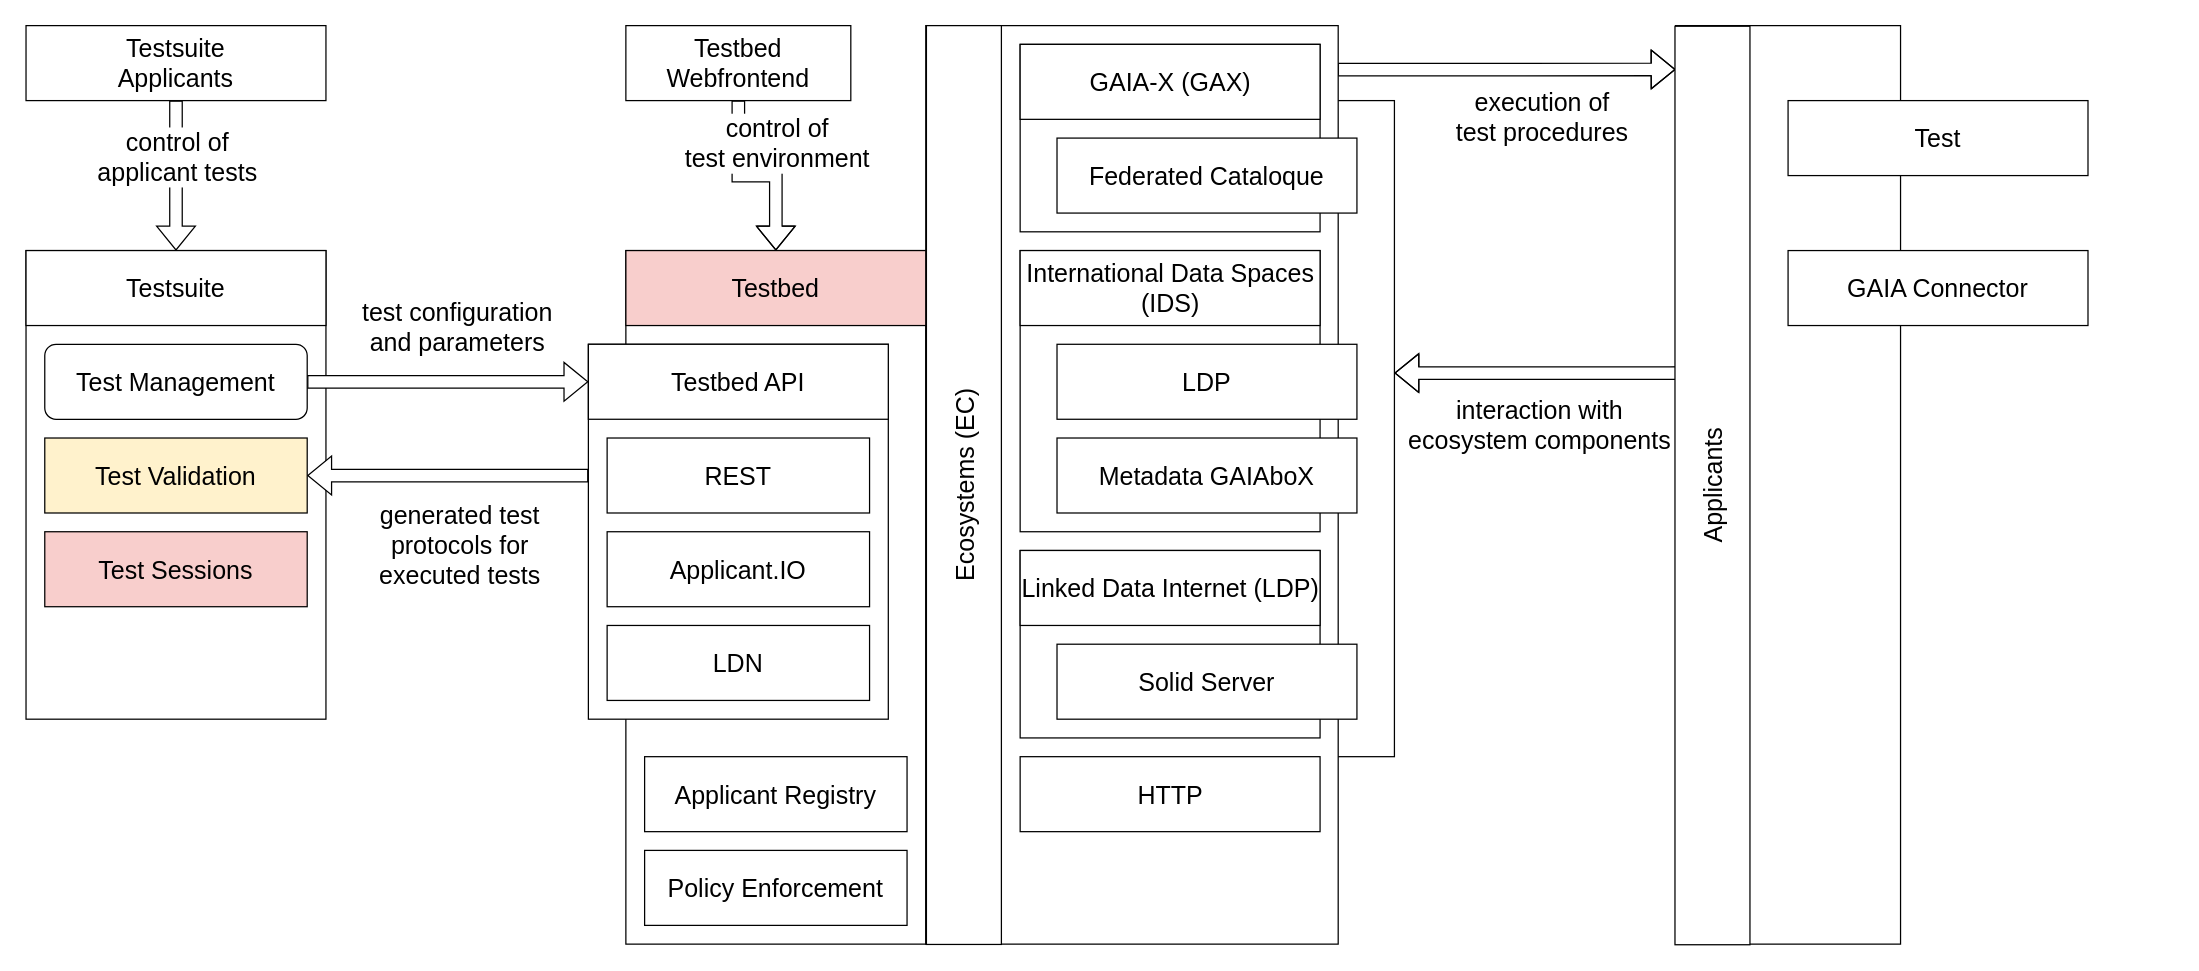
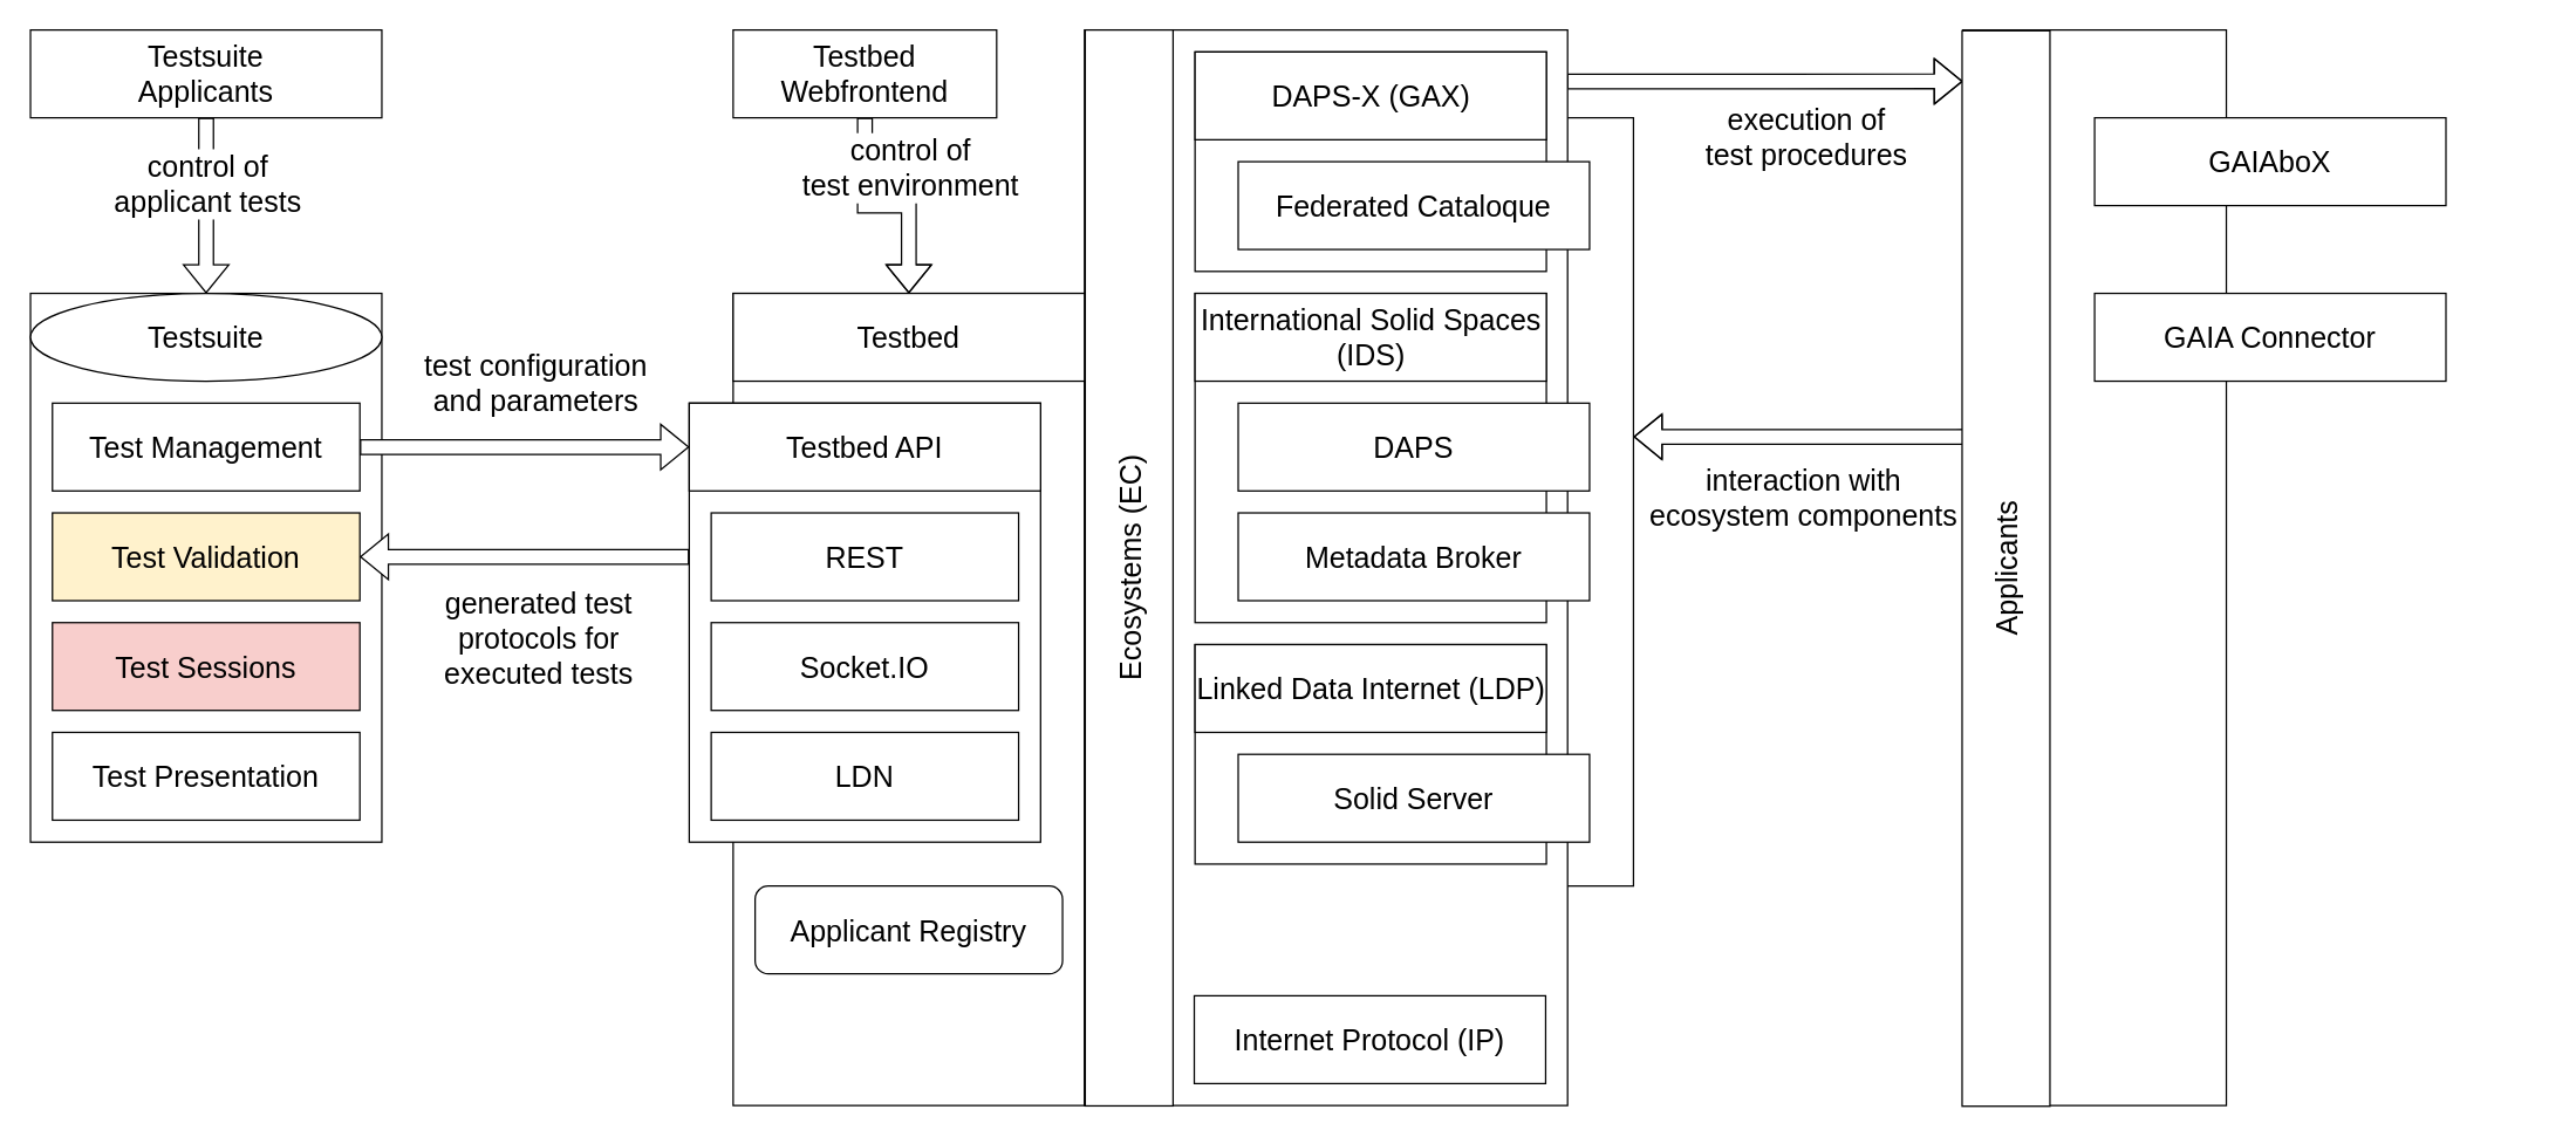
  <mxCell id="0" />
  <mxCell id="1" parent="0" />
  <mxCell id="2" value="" style="rounded=0;whiteSpace=wrap;html=1;fontFamily=Helvetica;fontSize=20;" vertex="1" parent="1"><mxGeometry x="1340" y="20" width="180" height="735" as="geometry" /></mxCell>
  <mxCell id="3" value="" style="rounded=0;whiteSpace=wrap;html=1;" vertex="1" parent="1"><mxGeometry x="830" y="80" width="285" height="525" as="geometry" /></mxCell>
  <mxCell id="4" value="" style="rounded=0;whiteSpace=wrap;html=1;fontFamily=Helvetica;fontSize=20;" parent="1" vertex="1"><mxGeometry x="20" y="200" width="240" height="375" as="geometry" /></mxCell>
  <mxCell id="5" value="" style="rounded=0;whiteSpace=wrap;html=1;fontFamily=Helvetica;fontSize=20;" parent="1" vertex="1"><mxGeometry x="500" y="200" width="240" height="555" as="geometry" /></mxCell>
  <mxCell id="6" style="edgeStyle=orthogonalEdgeStyle;rounded=0;orthogonalLoop=1;jettySize=auto;html=1;shape=flexArrow;fillColor=#ffffff;exitX=0.999;exitY=0.048;exitDx=0;exitDy=0;exitPerimeter=0;entryX=0.953;entryY=0.008;entryDx=0;entryDy=0;entryPerimeter=0;" edge="1" parent="1" source="8" target="26"><mxGeometry relative="1" as="geometry"><mxPoint x="1115" y="60" as="sourcePoint" /><mxPoint x="1325" y="55" as="targetPoint" /></mxGeometry></mxCell>
  <mxCell id="7" value="&lt;span style=&quot;font-size: 20px;&quot;&gt;execution of&lt;/span&gt;&lt;br style=&quot;font-size: 20px;&quot;&gt;&lt;span style=&quot;font-size: 20px;&quot;&gt;test procedures&lt;/span&gt;" style="edgeLabel;html=1;align=center;verticalAlign=middle;resizable=0;points=[];fontSize=20;" vertex="1" connectable="0" parent="6"><mxGeometry x="0.206" y="1" relative="1" as="geometry"><mxPoint y="38" as="offset" /></mxGeometry></mxCell>
  <mxCell id="8" value="" style="rounded=0;whiteSpace=wrap;html=1;fontFamily=Helvetica;fontSize=20;" parent="1" vertex="1"><mxGeometry x="740" y="20" width="330" height="735" as="geometry" /></mxCell>
  <mxCell id="9" value="" style="rounded=0;whiteSpace=wrap;html=1;fontFamily=Helvetica;fontSize=20;" parent="1" vertex="1"><mxGeometry x="815.5" y="440" width="240" height="150" as="geometry" /></mxCell>
  <mxCell id="10" value="" style="rounded=0;whiteSpace=wrap;html=1;fontFamily=Helvetica;fontSize=20;" parent="1" vertex="1"><mxGeometry x="815.5" y="35" width="240" height="150" as="geometry" /></mxCell>
  <mxCell id="11" value="" style="rounded=0;whiteSpace=wrap;html=1;fontFamily=Helvetica;fontSize=20;" parent="1" vertex="1"><mxGeometry x="815.5" y="200" width="240" height="225" as="geometry" /></mxCell>
- <mxCell id="12" value="Testsuite" style="rounded=0;whiteSpace=wrap;html=1;fontSize=20;" parent="1" vertex="1"><mxGeometry x="20" y="200" width="240" height="60" as="geometry" /></mxCell>
- <mxCell id="13" value="Testbed" style="rounded=0;whiteSpace=wrap;html=1;fontSize=20;fontFamily=Helvetica;fillColor=#f8cecc;" parent="1" vertex="1"><mxGeometry x="500" y="200" width="240" height="60" as="geometry" /></mxCell>
+ <mxCell id="12" value="Testsuite" style="ellipse;whiteSpace=wrap;html=1;fontSize=20;" parent="1" vertex="1"><mxGeometry x="20" y="200" width="240" height="60" as="geometry" /></mxCell>
+ <mxCell id="13" value="Testbed" style="rounded=0;whiteSpace=wrap;html=1;fontSize=20;fontFamily=Helvetica;" parent="1" vertex="1"><mxGeometry x="500" y="200" width="240" height="60" as="geometry" /></mxCell>
  <mxCell id="14" value="Ecosystems&amp;nbsp;(EC)" style="rounded=0;whiteSpace=wrap;html=1;fontSize=20;fontFamily=Helvetica;rotation=-90;" parent="1" vertex="1"><mxGeometry x="402.88" y="357.63" width="735.25" height="60" as="geometry" /></mxCell>
- <mxCell id="16" value="HTTP" style="rounded=0;whiteSpace=wrap;html=1;fontSize=20;fontFamily=Helvetica;" parent="1" vertex="1"><mxGeometry x="815.5" y="605" width="240" height="60" as="geometry" /></mxCell>
+ <mxCell id="15" value="Internet Protocol (IP)" style="rounded=0;whiteSpace=wrap;html=1;fontSize=20;fontFamily=Helvetica;" parent="1" vertex="1"><mxGeometry x="815" y="680" width="240" height="60" as="geometry" /></mxCell>
  <mxCell id="17" value="Linked Data Internet (LDP)" style="rounded=0;whiteSpace=wrap;html=1;fontSize=20;fontFamily=Helvetica;" parent="1" vertex="1"><mxGeometry x="815.5" y="440" width="240" height="60" as="geometry" /></mxCell>
- <mxCell id="18" value="International Data Spaces (IDS)" style="rounded=0;whiteSpace=wrap;html=1;fontSize=20;fontFamily=Helvetica;" parent="1" vertex="1"><mxGeometry x="815.5" y="200" width="240" height="60" as="geometry" /></mxCell>
- <mxCell id="19" value="GAIA-X (GAX)" style="rounded=0;whiteSpace=wrap;html=1;fontSize=20;fontFamily=Helvetica;" parent="1" vertex="1"><mxGeometry x="815.5" y="35" width="240" height="60" as="geometry" /></mxCell>
- <mxCell id="20" value="LDP" style="rounded=0;whiteSpace=wrap;html=1;fontSize=20;fontFamily=Helvetica;" parent="1" vertex="1"><mxGeometry x="845" y="275" width="240" height="60" as="geometry" /></mxCell>
- <mxCell id="21" value="Metadata GAIAboX" style="rounded=0;whiteSpace=wrap;html=1;fontSize=20;fontFamily=Helvetica;" parent="1" vertex="1"><mxGeometry x="845" y="350" width="240" height="60" as="geometry" /></mxCell>
+ <mxCell id="18" value="International Solid Spaces (IDS)" style="rounded=0;whiteSpace=wrap;html=1;fontSize=20;fontFamily=Helvetica;" parent="1" vertex="1"><mxGeometry x="815.5" y="200" width="240" height="60" as="geometry" /></mxCell>
+ <mxCell id="19" value="DAPS-X (GAX)" style="rounded=0;whiteSpace=wrap;html=1;fontSize=20;fontFamily=Helvetica;" parent="1" vertex="1"><mxGeometry x="815.5" y="35" width="240" height="60" as="geometry" /></mxCell>
+ <mxCell id="20" value="DAPS" style="rounded=0;whiteSpace=wrap;html=1;fontSize=20;fontFamily=Helvetica;" parent="1" vertex="1"><mxGeometry x="845" y="275" width="240" height="60" as="geometry" /></mxCell>
+ <mxCell id="21" value="Metadata Broker" style="rounded=0;whiteSpace=wrap;html=1;fontSize=20;fontFamily=Helvetica;" parent="1" vertex="1"><mxGeometry x="845" y="350" width="240" height="60" as="geometry" /></mxCell>
  <mxCell id="22" value="Federated Cataloque" style="rounded=0;whiteSpace=wrap;html=1;fontSize=20;fontFamily=Helvetica;" parent="1" vertex="1"><mxGeometry x="845" y="110" width="240" height="60" as="geometry" /></mxCell>
  <mxCell id="23" value="Solid Server" style="rounded=0;whiteSpace=wrap;html=1;fontSize=20;fontFamily=Helvetica;" parent="1" vertex="1"><mxGeometry x="845" y="515" width="240" height="60" as="geometry" /></mxCell>
  <mxCell id="24" style="edgeStyle=orthogonalEdgeStyle;shape=flexArrow;rounded=0;orthogonalLoop=1;jettySize=auto;html=1;fontFamily=Helvetica;fontSize=20;verticalAlign=middle;fillColor=#ffffff;exitX=0.63;exitY=0.011;exitDx=0;exitDy=0;exitPerimeter=0;" parent="1" source="26" edge="1"><mxGeometry relative="1" as="geometry"><mxPoint x="1340" y="388" as="sourcePoint" /><mxPoint x="1115" y="298" as="targetPoint" /><Array as="points"><mxPoint x="1340" y="298" /></Array></mxGeometry></mxCell>
  <mxCell id="25" value="interaction with&lt;br&gt;ecosystem components" style="edgeLabel;html=1;align=center;verticalAlign=middle;resizable=0;points=[];fontSize=20;fontFamily=Helvetica;" parent="24" vertex="1" connectable="0"><mxGeometry x="-0.187" y="4" relative="1" as="geometry"><mxPoint x="-21" y="36" as="offset" /></mxGeometry></mxCell>
  <mxCell id="26" value="Applicants" style="rounded=0;whiteSpace=wrap;html=1;fontSize=20;fontFamily=Helvetica;rotation=-90;" parent="1" vertex="1"><mxGeometry x="1002" y="358" width="735" height="60" as="geometry" /></mxCell>
  <mxCell id="27" style="edgeStyle=orthogonalEdgeStyle;shape=flexArrow;rounded=0;orthogonalLoop=1;jettySize=auto;html=1;fontFamily=Helvetica;fontSize=20;verticalAlign=middle;entryX=1;entryY=0.5;entryDx=0;entryDy=0;fillColor=#ffffff;exitX=0;exitY=0.35;exitDx=0;exitDy=0;exitPerimeter=0;" parent="1" source="41" target="36" edge="1"><mxGeometry relative="1" as="geometry"><mxPoint x="440" y="380" as="sourcePoint" /><mxPoint x="200" y="380" as="targetPoint" /><Array as="points" /></mxGeometry></mxCell>
  <mxCell id="28" value="generated test&lt;br&gt;protocols for&lt;br&gt;executed tests" style="edgeLabel;html=1;align=center;verticalAlign=middle;resizable=0;points=[];fontSize=20;fontFamily=Helvetica;" parent="27" vertex="1" connectable="0"><mxGeometry x="0.328" y="1" relative="1" as="geometry"><mxPoint x="45" y="53" as="offset" /></mxGeometry></mxCell>
  <mxCell id="29" style="edgeStyle=orthogonalEdgeStyle;shape=flexArrow;rounded=0;orthogonalLoop=1;jettySize=auto;html=1;exitX=0.5;exitY=1;exitDx=0;exitDy=0;fontFamily=Helvetica;fontSize=20;verticalAlign=middle;fillColor=#ffffff;" parent="1" source="31" target="13" edge="1"><mxGeometry relative="1" as="geometry"><Array as="points" /></mxGeometry></mxCell>
  <mxCell id="30" value="control of &lt;br&gt;test environment" style="edgeLabel;html=1;align=center;verticalAlign=middle;resizable=0;points=[];fontSize=20;fontFamily=Helvetica;" parent="29" vertex="1" connectable="0"><mxGeometry x="0.219" y="-2" relative="1" as="geometry"><mxPoint x="2" y="-28" as="offset" /></mxGeometry></mxCell>
  <mxCell id="31" value="Testbed&lt;br&gt;Webfrontend" style="rounded=0;whiteSpace=wrap;html=1;fontSize=20;fontFamily=Helvetica;" parent="1" vertex="1"><mxGeometry x="500" y="20" width="180" height="60" as="geometry" /></mxCell>
  <mxCell id="32" style="edgeStyle=orthogonalEdgeStyle;shape=flexArrow;rounded=0;orthogonalLoop=1;jettySize=auto;html=1;exitX=0.5;exitY=1;exitDx=0;exitDy=0;entryX=0.5;entryY=0;entryDx=0;entryDy=0;fontFamily=Helvetica;fontSize=20;verticalAlign=middle;fillColor=#ffffff;" parent="1" source="34" target="12" edge="1"><mxGeometry relative="1" as="geometry"><Array as="points" /></mxGeometry></mxCell>
  <mxCell id="33" value="control of&lt;br&gt;applicant tests" style="edgeLabel;html=1;align=center;verticalAlign=middle;resizable=0;points=[];fontSize=20;fontFamily=Helvetica;" parent="32" vertex="1" connectable="0"><mxGeometry x="-0.143" y="1" relative="1" as="geometry"><mxPoint x="-1" y="-7" as="offset" /></mxGeometry></mxCell>
  <mxCell id="34" value="Testsuite&lt;br&gt;Applicants" style="rounded=0;whiteSpace=wrap;html=1;fontSize=20;fontFamily=Helvetica;" parent="1" vertex="1"><mxGeometry x="20" y="20" width="240" height="60" as="geometry" /></mxCell>
- <mxCell id="35" value="Test Management" style="whiteSpace=wrap;html=1;fontSize=20;rounded=1;" parent="1" vertex="1"><mxGeometry x="35" y="275" width="210" height="60" as="geometry" /></mxCell>
+ <mxCell id="35" value="Test Management" style="rounded=0;whiteSpace=wrap;html=1;fontSize=20;" parent="1" vertex="1"><mxGeometry x="35" y="275" width="210" height="60" as="geometry" /></mxCell>
  <mxCell id="36" value="Test Validation" style="rounded=0;whiteSpace=wrap;html=1;fontSize=20;fillColor=#fff2cc;" parent="1" vertex="1"><mxGeometry x="35" y="350" width="210" height="60" as="geometry" /></mxCell>
  <mxCell id="37" style="edgeStyle=orthogonalEdgeStyle;shape=flexArrow;rounded=0;orthogonalLoop=1;jettySize=auto;html=1;fontFamily=Helvetica;fontSize=20;verticalAlign=middle;exitX=1;exitY=0.5;exitDx=0;exitDy=0;fillColor=#ffffff;entryX=0;entryY=0.5;entryDx=0;entryDy=0;" parent="1" source="35" target="42" edge="1"><mxGeometry relative="1" as="geometry"><mxPoint x="215" y="305" as="sourcePoint" /><mxPoint x="440" y="305" as="targetPoint" /><Array as="points" /></mxGeometry></mxCell>
  <mxCell id="38" value="test configuration&lt;br&gt;and parameters" style="edgeLabel;html=1;align=center;verticalAlign=middle;resizable=0;points=[];fontSize=20;fontFamily=Helvetica;" parent="37" vertex="1" connectable="0"><mxGeometry x="0.283" y="2" relative="1" as="geometry"><mxPoint x="-25" y="-43" as="offset" /></mxGeometry></mxCell>
  <mxCell id="39" value="Test Sessions" style="rounded=0;whiteSpace=wrap;html=1;fontSize=20;fillColor=#f8cecc;" parent="1" vertex="1"><mxGeometry x="35" y="425" width="210" height="60" as="geometry" /></mxCell>
+ <mxCell id="40" value="Test Presentation" style="rounded=0;whiteSpace=wrap;html=1;fontSize=20;" parent="1" vertex="1"><mxGeometry x="35" y="500" width="210" height="60" as="geometry" /></mxCell>
  <mxCell id="41" value="" style="rounded=0;whiteSpace=wrap;html=1;fontFamily=Helvetica;fontSize=20;" parent="1" vertex="1"><mxGeometry x="470" y="275" width="240" height="300" as="geometry" /></mxCell>
  <mxCell id="42" value="Testbed API" style="rounded=0;whiteSpace=wrap;html=1;fontSize=20;fontFamily=Helvetica;" parent="1" vertex="1"><mxGeometry x="470" y="275" width="240" height="60" as="geometry" /></mxCell>
  <mxCell id="43" value="REST" style="rounded=0;whiteSpace=wrap;html=1;fontSize=20;fontFamily=Helvetica;" parent="1" vertex="1"><mxGeometry x="485" y="350" width="210" height="60" as="geometry" /></mxCell>
  <mxCell id="44" value="LDN" style="rounded=0;whiteSpace=wrap;html=1;fontSize=20;fontFamily=Helvetica;" parent="1" vertex="1"><mxGeometry x="485" y="500" width="210" height="60" as="geometry" /></mxCell>
- <mxCell id="45" value="Applicant.IO" style="rounded=0;whiteSpace=wrap;html=1;fontSize=20;fontFamily=Helvetica;" parent="1" vertex="1"><mxGeometry x="485" y="425" width="210" height="60" as="geometry" /></mxCell>
- <mxCell id="46" value="Applicant Registry" style="rounded=0;whiteSpace=wrap;html=1;fontSize=20;fontFamily=Helvetica;" parent="1" vertex="1"><mxGeometry x="515" y="605" width="210" height="60" as="geometry" /></mxCell>
- <mxCell id="47" value="Policy Enforcement" style="rounded=0;whiteSpace=wrap;html=1;fontSize=20;fontFamily=Helvetica;" parent="1" vertex="1"><mxGeometry x="515" y="680" width="210" height="60" as="geometry" /></mxCell>
- <mxCell id="48" value="Test" style="rounded=0;whiteSpace=wrap;html=1;fontSize=20;fontFamily=Helvetica;" vertex="1" parent="1"><mxGeometry x="1430" y="80" width="240" height="60" as="geometry" /></mxCell>
+ <mxCell id="45" value="Socket.IO" style="rounded=0;whiteSpace=wrap;html=1;fontSize=20;fontFamily=Helvetica;" parent="1" vertex="1"><mxGeometry x="485" y="425" width="210" height="60" as="geometry" /></mxCell>
+ <mxCell id="46" value="Applicant Registry" style="whiteSpace=wrap;html=1;fontSize=20;fontFamily=Helvetica;rounded=1;" parent="1" vertex="1"><mxGeometry x="515" y="605" width="210" height="60" as="geometry" /></mxCell>
+ <mxCell id="48" value="GAIAboX" style="rounded=0;whiteSpace=wrap;html=1;fontSize=20;fontFamily=Helvetica;" vertex="1" parent="1"><mxGeometry x="1430" y="80" width="240" height="60" as="geometry" /></mxCell>
  <mxCell id="49" value="GAIA Connector" style="rounded=0;whiteSpace=wrap;html=1;fontSize=20;fontFamily=Helvetica;" vertex="1" parent="1"><mxGeometry x="1430" y="200" width="240" height="60" as="geometry" /></mxCell>
